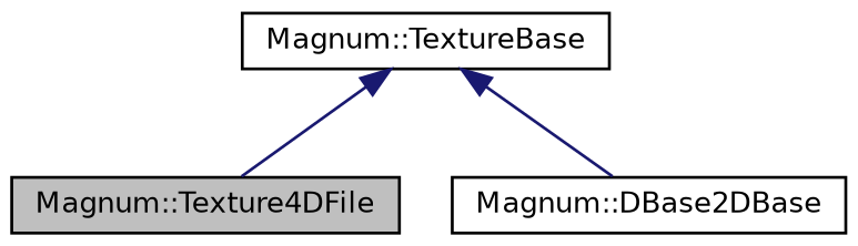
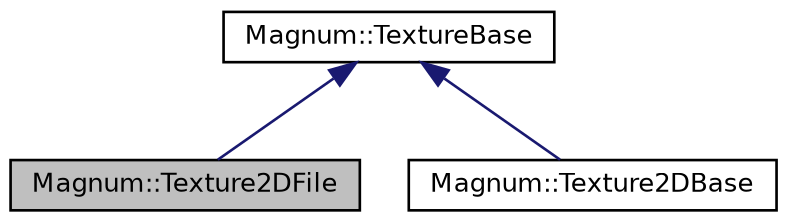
  digraph {
    node [color=black fillcolor=white fontname=Helvetica fontsize=10 shape=record style=filled]
    edge [color=midnightblue dir=back fontname=Helvetica fontsize=10 labelfontname=Helvetica labelfontsize=10 style=solid]
-   n1 [fillcolor=grey75 fontcolor=black height=0.2 label="Magnum::Texture4DFile" width=0.4]
-   n2 [height=0.2 label="Magnum::DBase2DBase" width=0.4]
+   n1 [fillcolor=grey75 fontcolor=black height=0.2 label="Magnum::Texture2DFile" width=0.4]
+   n2 [height=0.2 label="Magnum::Texture2DBase" width=0.4]
    n3 [height=0.2 label="Magnum::TextureBase" width=0.4]
    n3 -> n1
    n3 -> n2
  }
